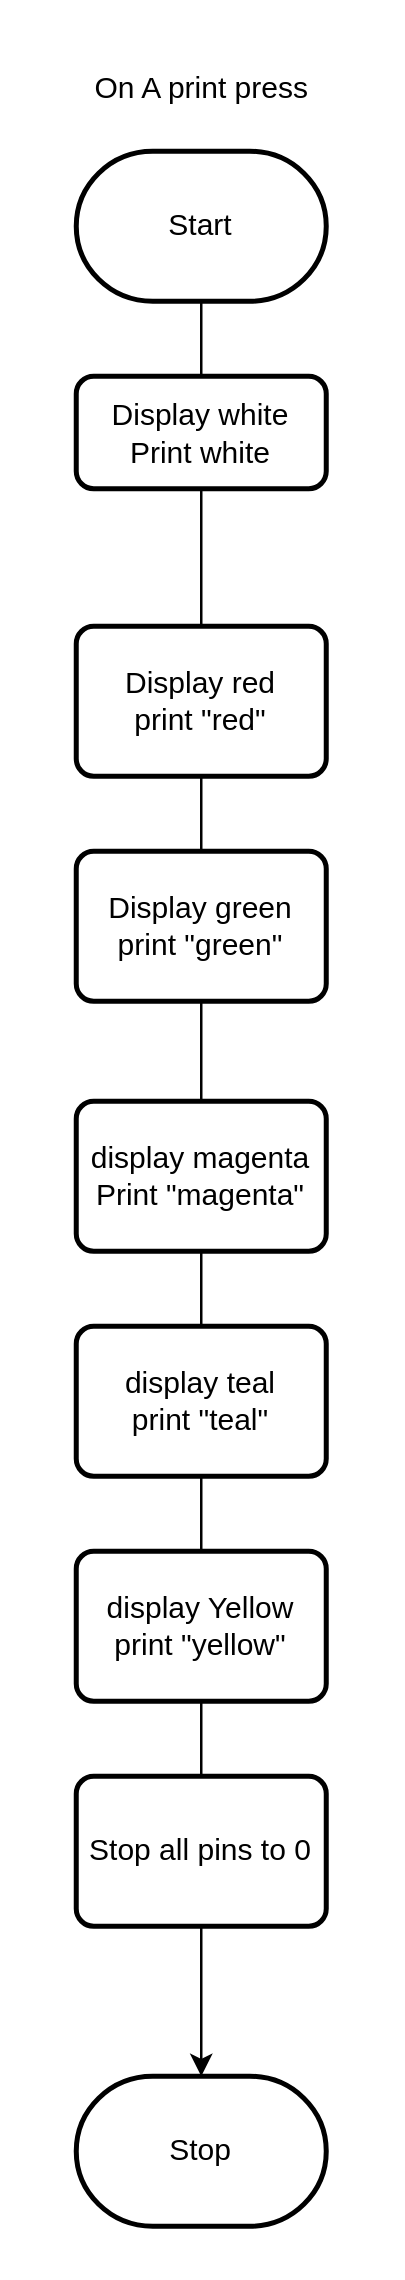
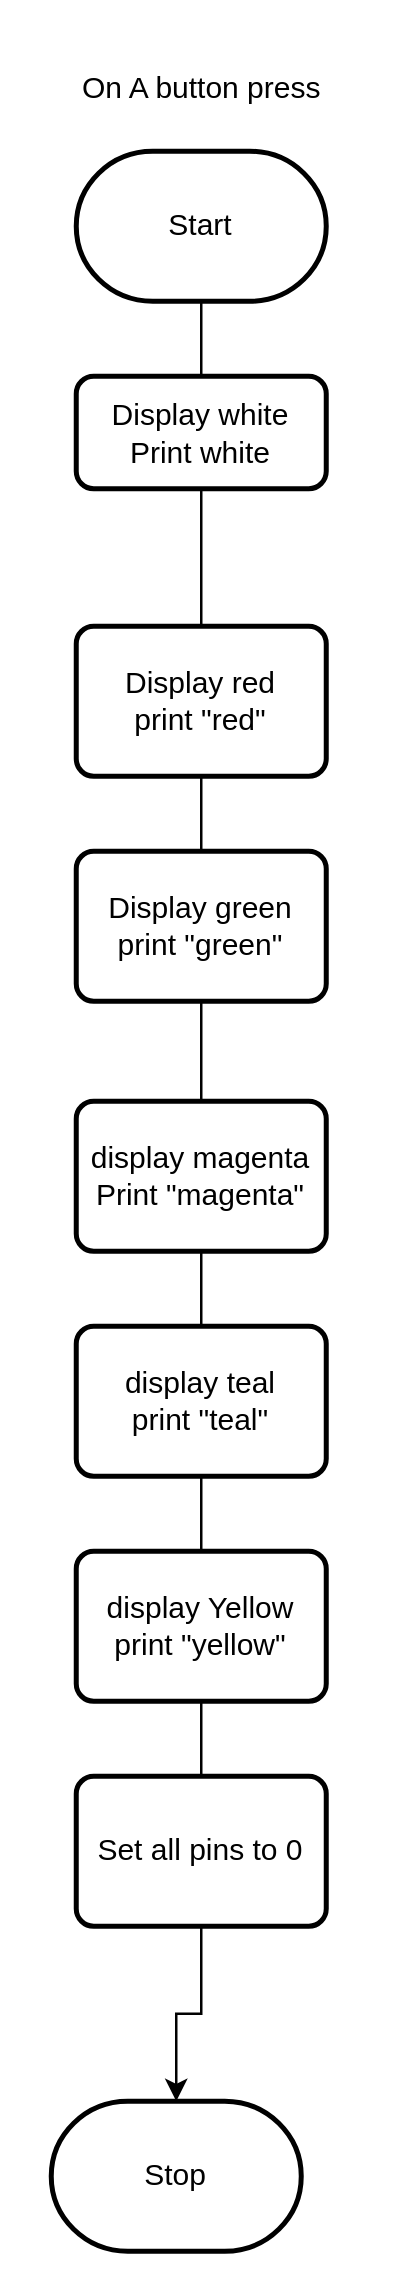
  <mxCell id="0" />
  <mxCell id="1" parent="0" />
  <mxCell id="2" style="edgeStyle=orthogonalEdgeStyle;html=1;rounded=0;startArrow=none;" parent="1" source="11" target="4" edge="1"><mxGeometry relative="1" as="geometry" /></mxCell>
  <mxCell id="3" value="Start" style="strokeWidth=2;html=1;shape=mxgraph.flowchart.terminator;whiteSpace=wrap;" parent="1" vertex="1"><mxGeometry x="30" y="60" width="100" height="60" as="geometry" /></mxCell>
- <mxCell id="4" value="Stop" style="strokeWidth=2;html=1;shape=mxgraph.flowchart.terminator;whiteSpace=wrap;" parent="1" vertex="1"><mxGeometry x="30" y="830" width="100" height="60" as="geometry" /></mxCell>
+ <mxCell id="4" value="Stop" style="strokeWidth=2;html=1;shape=mxgraph.flowchart.terminator;whiteSpace=wrap;" parent="1" vertex="1"><mxGeometry x="20" y="840" width="100" height="60" as="geometry" /></mxCell>
  <mxCell id="5" value="" style="edgeStyle=orthogonalEdgeStyle;html=1;rounded=0;endArrow=none;" edge="1" parent="1" source="3" target="6"><mxGeometry relative="1" as="geometry"><mxPoint x="80" y="120" as="sourcePoint" /><mxPoint x="80" y="970" as="targetPoint" /></mxGeometry></mxCell>
  <mxCell id="6" value="Display red&lt;br&gt;print &quot;red&quot;" style="rounded=1;whiteSpace=wrap;html=1;absoluteArcSize=1;arcSize=14;strokeWidth=2;" vertex="1" parent="1"><mxGeometry x="30" y="250" width="100" height="60" as="geometry" /></mxCell>
  <mxCell id="7" value="Display white&lt;br&gt;Print white" style="rounded=1;whiteSpace=wrap;html=1;absoluteArcSize=1;arcSize=14;strokeWidth=2;" vertex="1" parent="1"><mxGeometry x="30" y="150" width="100" height="45" as="geometry" /></mxCell>
  <mxCell id="8" value="" style="edgeStyle=orthogonalEdgeStyle;html=1;rounded=0;startArrow=none;endArrow=none;" edge="1" parent="1" source="18" target="9"><mxGeometry relative="1" as="geometry"><mxPoint x="80" y="310" as="sourcePoint" /><mxPoint x="80" y="970" as="targetPoint" /></mxGeometry></mxCell>
  <mxCell id="9" value="display Yellow&lt;br&gt;print &quot;yellow&quot;" style="rounded=1;whiteSpace=wrap;html=1;absoluteArcSize=1;arcSize=14;strokeWidth=2;" vertex="1" parent="1"><mxGeometry x="30" y="620" width="100" height="60" as="geometry" /></mxCell>
  <mxCell id="10" value="" style="edgeStyle=orthogonalEdgeStyle;html=1;rounded=0;startArrow=none;endArrow=none;" edge="1" parent="1" source="9" target="11"><mxGeometry relative="1" as="geometry"><mxPoint x="80" y="680" as="sourcePoint" /><mxPoint x="80" y="970" as="targetPoint" /></mxGeometry></mxCell>
- <mxCell id="11" value="Stop all pins to 0" style="rounded=1;whiteSpace=wrap;html=1;absoluteArcSize=1;arcSize=14;strokeWidth=2;" vertex="1" parent="1"><mxGeometry x="30" y="710" width="100" height="60" as="geometry" /></mxCell>
- <mxCell id="12" value="On A print press" style="text;html=1;align=center;verticalAlign=middle;resizable=0;points=[];autosize=1;strokeColor=none;fillColor=none;" vertex="1" parent="1"><mxGeometry x="20" y="20" width="120" height="30" as="geometry" /></mxCell>
+ <mxCell id="11" value="Set all pins to 0" style="rounded=1;whiteSpace=wrap;html=1;absoluteArcSize=1;arcSize=14;strokeWidth=2;" vertex="1" parent="1"><mxGeometry x="30" y="710" width="100" height="60" as="geometry" /></mxCell>
+ <mxCell id="12" value="On A button press" style="text;html=1;align=center;verticalAlign=middle;resizable=0;points=[];autosize=1;strokeColor=none;fillColor=none;" vertex="1" parent="1"><mxGeometry x="20" y="20" width="120" height="30" as="geometry" /></mxCell>
  <mxCell id="13" value="" style="edgeStyle=orthogonalEdgeStyle;html=1;rounded=0;startArrow=none;endArrow=none;" edge="1" parent="1" source="16" target="14"><mxGeometry relative="1" as="geometry"><mxPoint x="80" y="310" as="sourcePoint" /><mxPoint x="80" y="620" as="targetPoint" /></mxGeometry></mxCell>
  <mxCell id="14" value="display magenta&lt;br&gt;Print &quot;magenta&quot;" style="rounded=1;whiteSpace=wrap;html=1;absoluteArcSize=1;arcSize=14;strokeWidth=2;" vertex="1" parent="1"><mxGeometry x="30" y="440" width="100" height="60" as="geometry" /></mxCell>
  <mxCell id="15" value="" style="edgeStyle=orthogonalEdgeStyle;html=1;rounded=0;startArrow=none;endArrow=none;" edge="1" parent="1" source="6" target="16"><mxGeometry relative="1" as="geometry"><mxPoint x="80" y="310" as="sourcePoint" /><mxPoint x="80" y="440" as="targetPoint" /></mxGeometry></mxCell>
  <mxCell id="16" value="Display green&lt;br&gt;print &quot;green&quot;" style="rounded=1;whiteSpace=wrap;html=1;absoluteArcSize=1;arcSize=14;strokeWidth=2;" vertex="1" parent="1"><mxGeometry x="30" y="340" width="100" height="60" as="geometry" /></mxCell>
  <mxCell id="17" value="" style="edgeStyle=orthogonalEdgeStyle;html=1;rounded=0;startArrow=none;endArrow=none;" edge="1" parent="1" source="14" target="18"><mxGeometry relative="1" as="geometry"><mxPoint x="80" y="500" as="sourcePoint" /><mxPoint x="80" y="620" as="targetPoint" /></mxGeometry></mxCell>
  <mxCell id="18" value="display teal&lt;br&gt;print &quot;teal&quot;" style="rounded=1;whiteSpace=wrap;html=1;absoluteArcSize=1;arcSize=14;strokeWidth=2;" vertex="1" parent="1"><mxGeometry x="30" y="530" width="100" height="60" as="geometry" /></mxCell>
